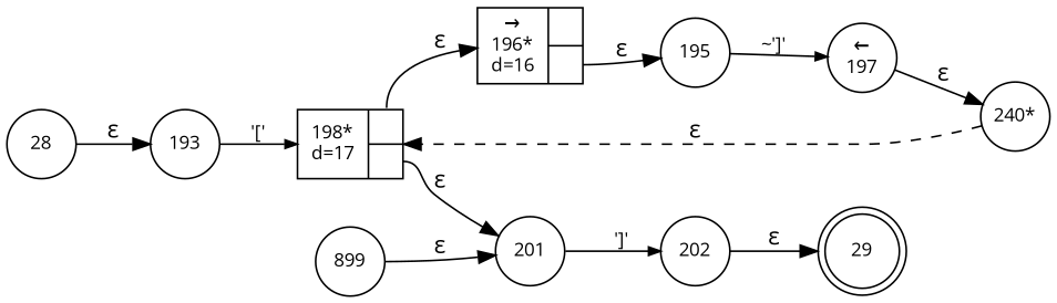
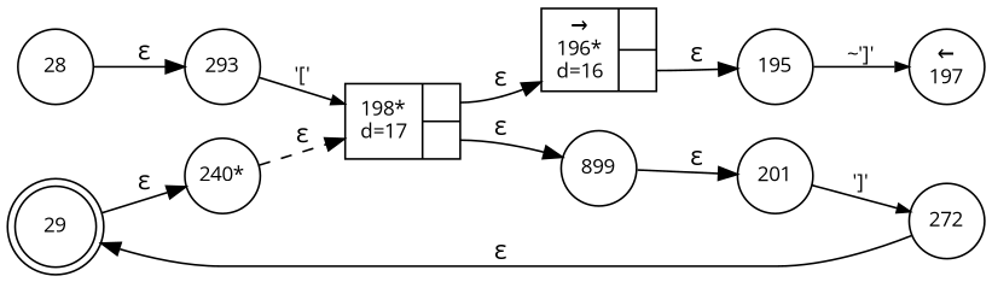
  digraph {
    fontname="Open Sans"
    rankdir=LR
    node [fixedsize=true fontname="Open Sans" fontsize=11 shape=circle peripheries=1]
    edge [fontname="Open Sans"]
    n1 [label=29 shape=doublecircle width=.6 peripheries=""]
-   n2 [label=193 width=.55]
+   n2 [label=293 width=.55]
    n3 [fixedsize=false label="{198*\nd=17|{<p0>|<p1>}}" shape=record]
    n4 [fixedsize=false label="{&rarr;\n196*\nd=16|{<p0>|<p1>}}" shape=record]
    n5 [label=899 width=.55]
    n6 [label="&larr;\n197" width=.55]
    n7 [label="240*" width=.55]
    n8 [label=195 width=.55]
    n9 [label=201 width=.55]
-   n10 [label=202 width=.55]
+   n10 [label=272 width=.55]
    n11 [label=28 width=.55]
    n2 -> n3 [arrowhead=normal arrowsize=.7 fontsize=11 label="'['"]
    n3 -> n4 [label="&epsilon;" tailport=p0]
-   n3 -> n9 [label="&epsilon;" tailport=p1]
+   n3 -> n5 [label="&epsilon;" tailport=p1]
    n4 -> n8 [label="&epsilon;" tailport=p1]
    n5 -> n9 [label="&epsilon;"]
-   n6 -> n7 [label="&epsilon;"]
+   n1 -> n7 [label="&epsilon;"]
    n7 -> n3 [label="&epsilon;" style=dashed]
    n8 -> n6 [arrowhead=normal arrowsize=.7 fontsize=11 label="~']'"]
    n9 -> n10 [arrowhead=normal arrowsize=.7 fontsize=11 label="']'"]
    n10 -> n1 [label="&epsilon;"]
    n11 -> n2 [label="&epsilon;"]
  }
